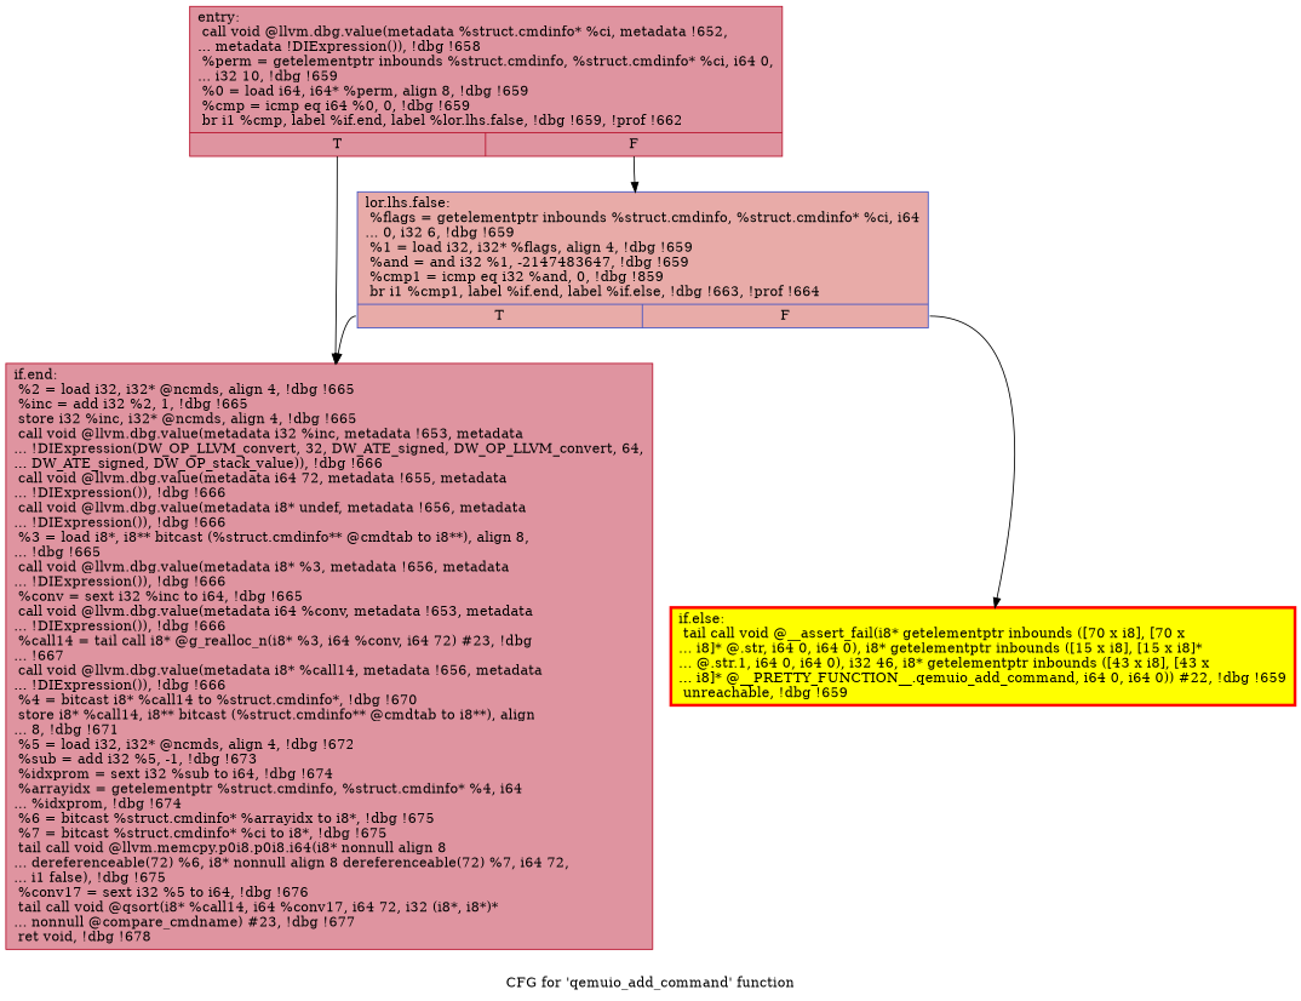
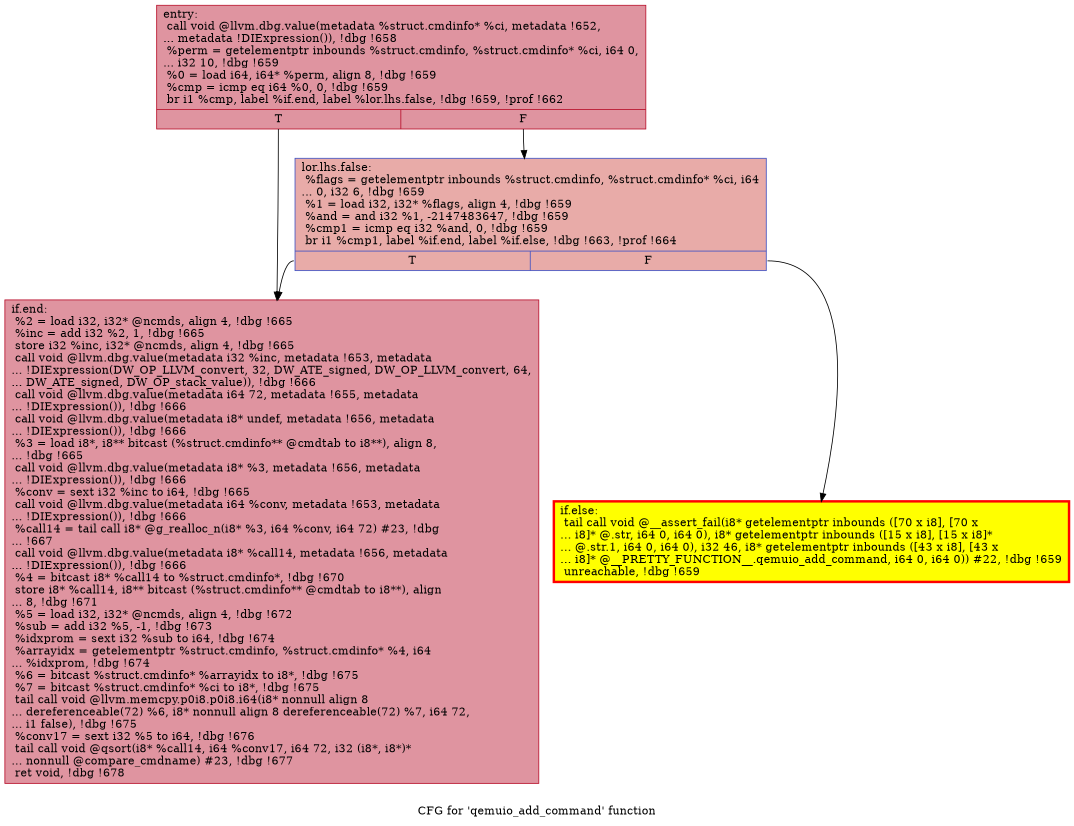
  digraph {
    label="CFG for 'qemuio_add_command' function"
    fontname="DejaVu Serif"
    node [color="#b70d28ff" fillcolor="#b70d2870" shape=record style=filled fontname="DejaVu Serif"]
    edge [tailport=s0 fontname="DejaVu Serif"]
    n1 [label="{entry:\l  call void @llvm.dbg.value(metadata %struct.cmdinfo* %ci, metadata !652,\l... metadata !DIExpression()), !dbg !658\l  %perm = getelementptr inbounds %struct.cmdinfo, %struct.cmdinfo* %ci, i64 0,\l... i32 10, !dbg !659\l  %0 = load i64, i64* %perm, align 8, !dbg !659\l  %cmp = icmp eq i64 %0, 0, !dbg !659\l  br i1 %cmp, label %if.end, label %lor.lhs.false, !dbg !659, !prof !662\l|{<s0>T|<s1>F}}"]
    n2 [label="{if.end:                                           \l  %2 = load i32, i32* @ncmds, align 4, !dbg !665\l  %inc = add i32 %2, 1, !dbg !665\l  store i32 %inc, i32* @ncmds, align 4, !dbg !665\l  call void @llvm.dbg.value(metadata i32 %inc, metadata !653, metadata\l... !DIExpression(DW_OP_LLVM_convert, 32, DW_ATE_signed, DW_OP_LLVM_convert, 64,\l... DW_ATE_signed, DW_OP_stack_value)), !dbg !666\l  call void @llvm.dbg.value(metadata i64 72, metadata !655, metadata\l... !DIExpression()), !dbg !666\l  call void @llvm.dbg.value(metadata i8* undef, metadata !656, metadata\l... !DIExpression()), !dbg !666\l  %3 = load i8*, i8** bitcast (%struct.cmdinfo** @cmdtab to i8**), align 8,\l... !dbg !665\l  call void @llvm.dbg.value(metadata i8* %3, metadata !656, metadata\l... !DIExpression()), !dbg !666\l  %conv = sext i32 %inc to i64, !dbg !665\l  call void @llvm.dbg.value(metadata i64 %conv, metadata !653, metadata\l... !DIExpression()), !dbg !666\l  %call14 = tail call i8* @g_realloc_n(i8* %3, i64 %conv, i64 72) #23, !dbg\l... !667\l  call void @llvm.dbg.value(metadata i8* %call14, metadata !656, metadata\l... !DIExpression()), !dbg !666\l  %4 = bitcast i8* %call14 to %struct.cmdinfo*, !dbg !670\l  store i8* %call14, i8** bitcast (%struct.cmdinfo** @cmdtab to i8**), align\l... 8, !dbg !671\l  %5 = load i32, i32* @ncmds, align 4, !dbg !672\l  %sub = add i32 %5, -1, !dbg !673\l  %idxprom = sext i32 %sub to i64, !dbg !674\l  %arrayidx = getelementptr %struct.cmdinfo, %struct.cmdinfo* %4, i64\l... %idxprom, !dbg !674\l  %6 = bitcast %struct.cmdinfo* %arrayidx to i8*, !dbg !675\l  %7 = bitcast %struct.cmdinfo* %ci to i8*, !dbg !675\l  tail call void @llvm.memcpy.p0i8.p0i8.i64(i8* nonnull align 8\l... dereferenceable(72) %6, i8* nonnull align 8 dereferenceable(72) %7, i64 72,\l... i1 false), !dbg !675\l  %conv17 = sext i32 %5 to i64, !dbg !676\l  tail call void @qsort(i8* %call14, i64 %conv17, i64 72, i32 (i8*, i8*)*\l... nonnull @compare_cmdname) #23, !dbg !677\l  ret void, !dbg !678\l}"]
-   n3 [color="#3d50c3ff" fillcolor="#cc403a70" label="{lor.lhs.false:                                    \l  %flags = getelementptr inbounds %struct.cmdinfo, %struct.cmdinfo* %ci, i64\l... 0, i32 6, !dbg !659\l  %1 = load i32, i32* %flags, align 4, !dbg !659\l  %and = and i32 %1, -2147483647, !dbg !659\l  %cmp1 = icmp eq i32 %and, 0, !dbg !859\l  br i1 %cmp1, label %if.end, label %if.else, !dbg !663, !prof !664\l|{<s0>T|<s1>F}}"]
+   n3 [color="#3d50c3ff" fillcolor="#cc403a70" label="{lor.lhs.false:                                    \l  %flags = getelementptr inbounds %struct.cmdinfo, %struct.cmdinfo* %ci, i64\l... 0, i32 6, !dbg !659\l  %1 = load i32, i32* %flags, align 4, !dbg !659\l  %and = and i32 %1, -2147483647, !dbg !659\l  %cmp1 = icmp eq i32 %and, 0, !dbg !659\l  br i1 %cmp1, label %if.end, label %if.else, !dbg !663, !prof !664\l|{<s0>T|<s1>F}}"]
    n4 [color=red fillcolor=yellow label="{if.else:                                          \l  tail call void @__assert_fail(i8* getelementptr inbounds ([70 x i8], [70 x\l... i8]* @.str, i64 0, i64 0), i8* getelementptr inbounds ([15 x i8], [15 x i8]*\l... @.str.1, i64 0, i64 0), i32 46, i8* getelementptr inbounds ([43 x i8], [43 x\l... i8]* @__PRETTY_FUNCTION__.qemuio_add_command, i64 0, i64 0)) #22, !dbg !659\l  unreachable, !dbg !659\l}" penwidth=3.0]
    n1 -> n2
    n1 -> n3 [tailport=s1]
    n3 -> n2
    n3 -> n4 [tailport=s1]
  }
